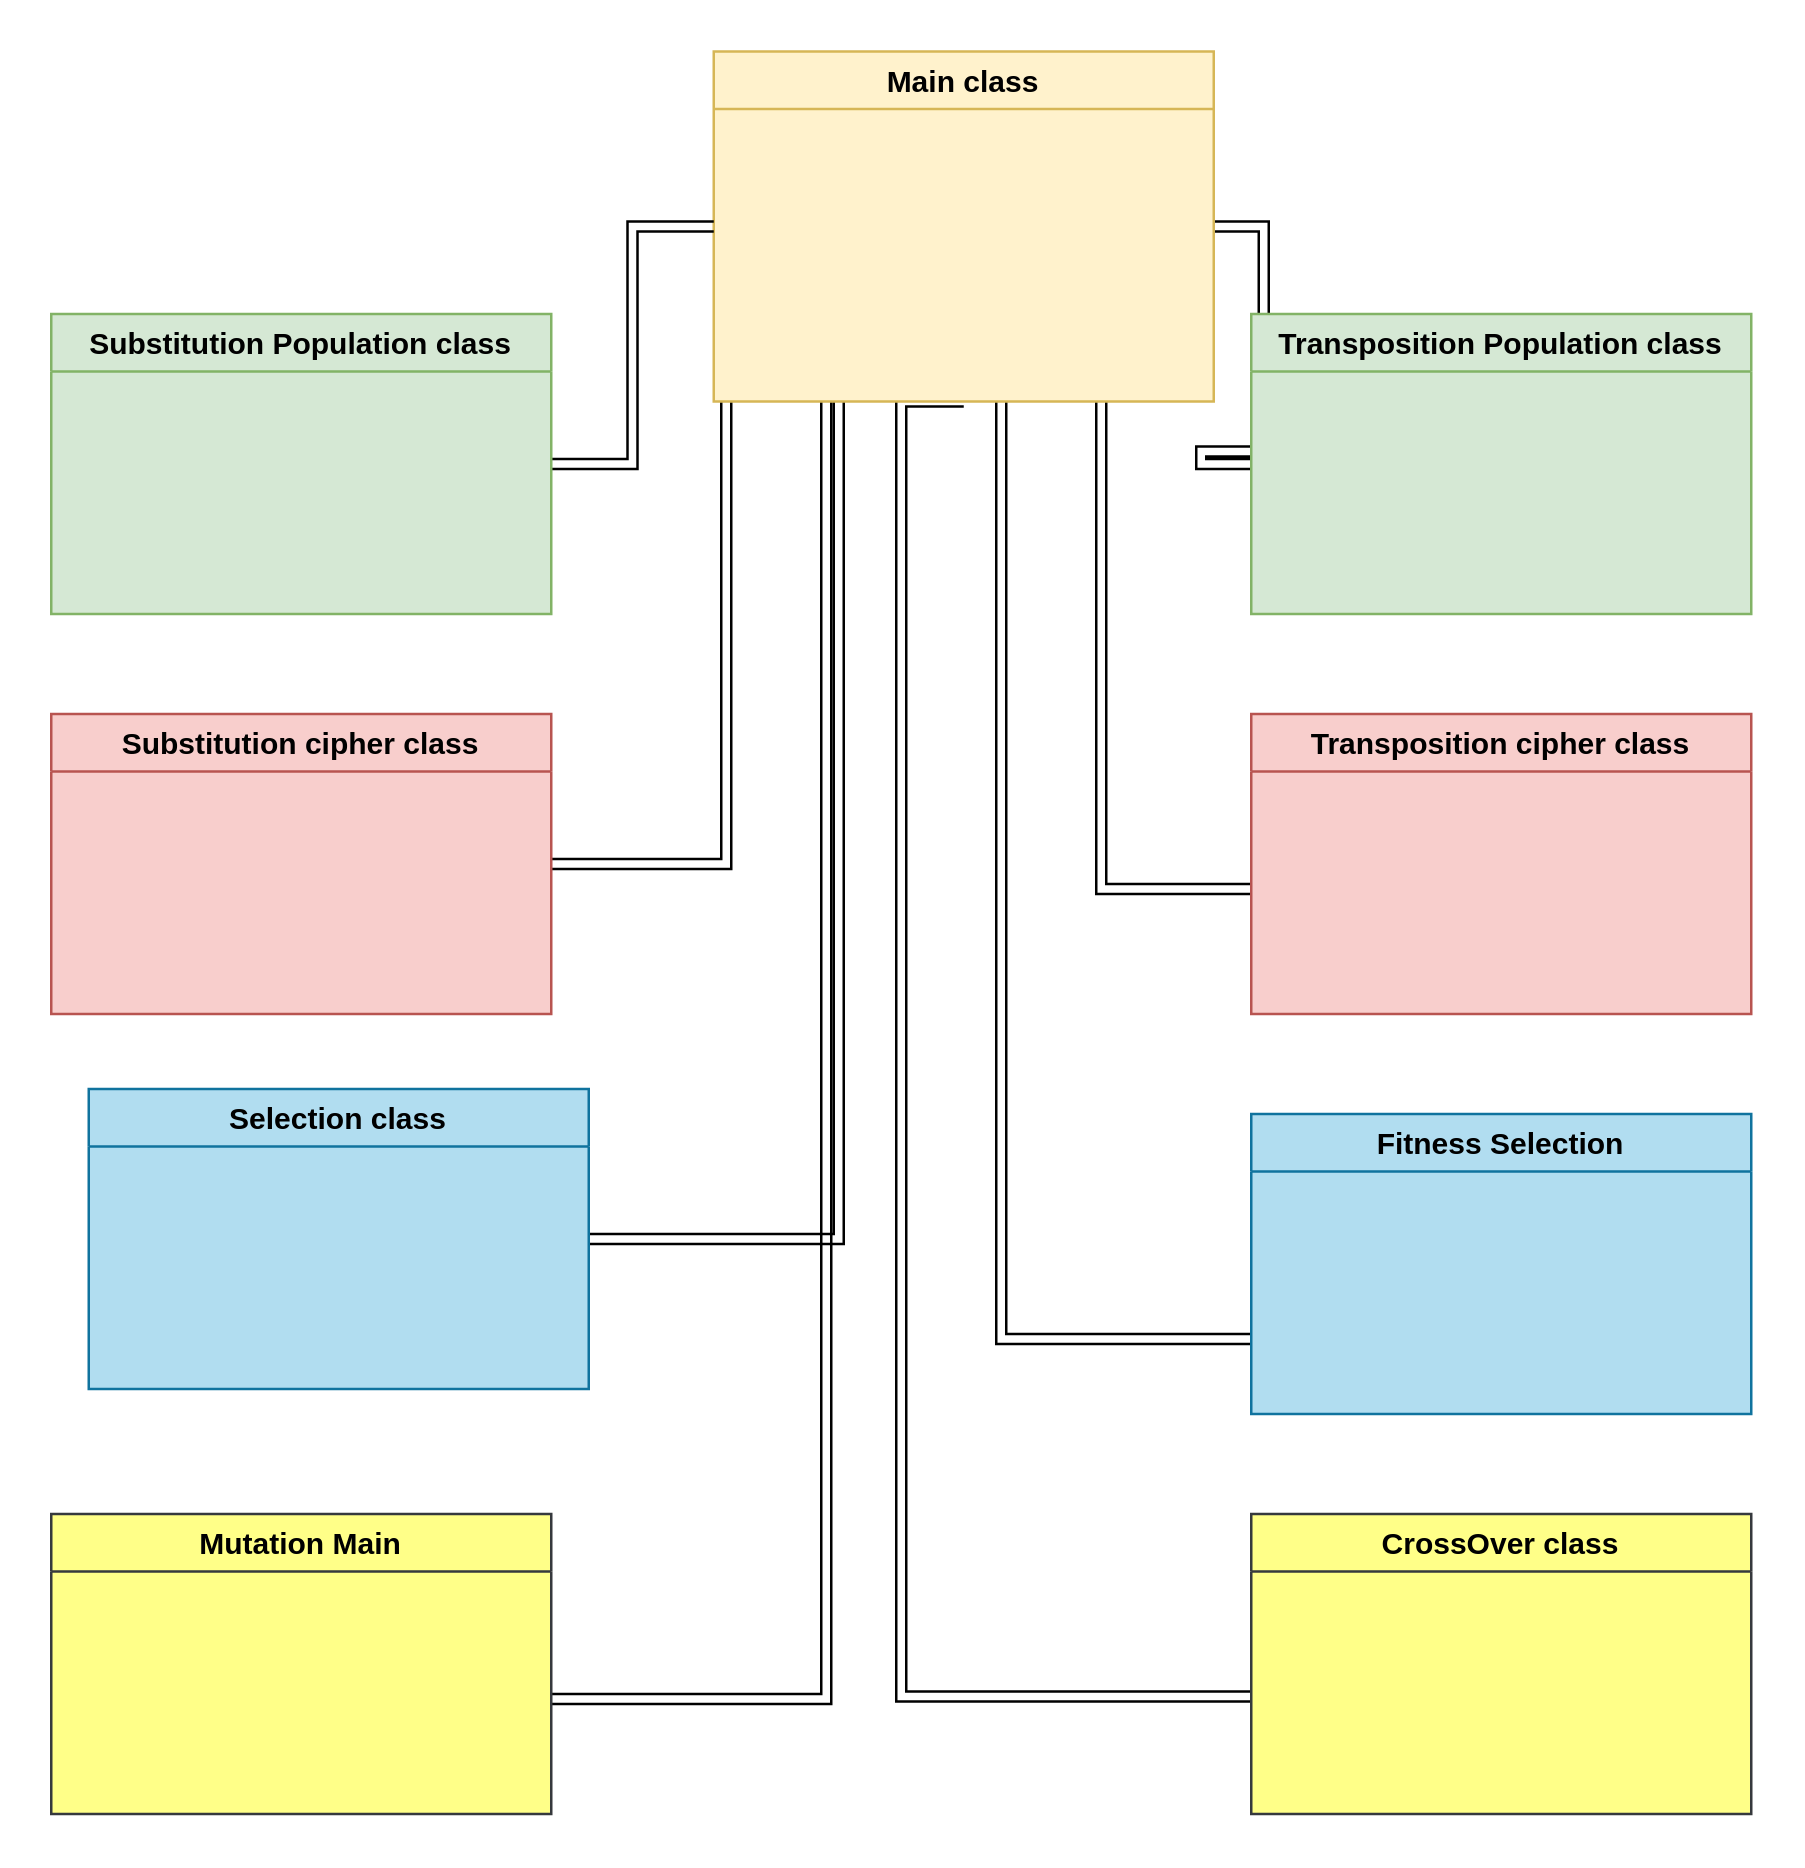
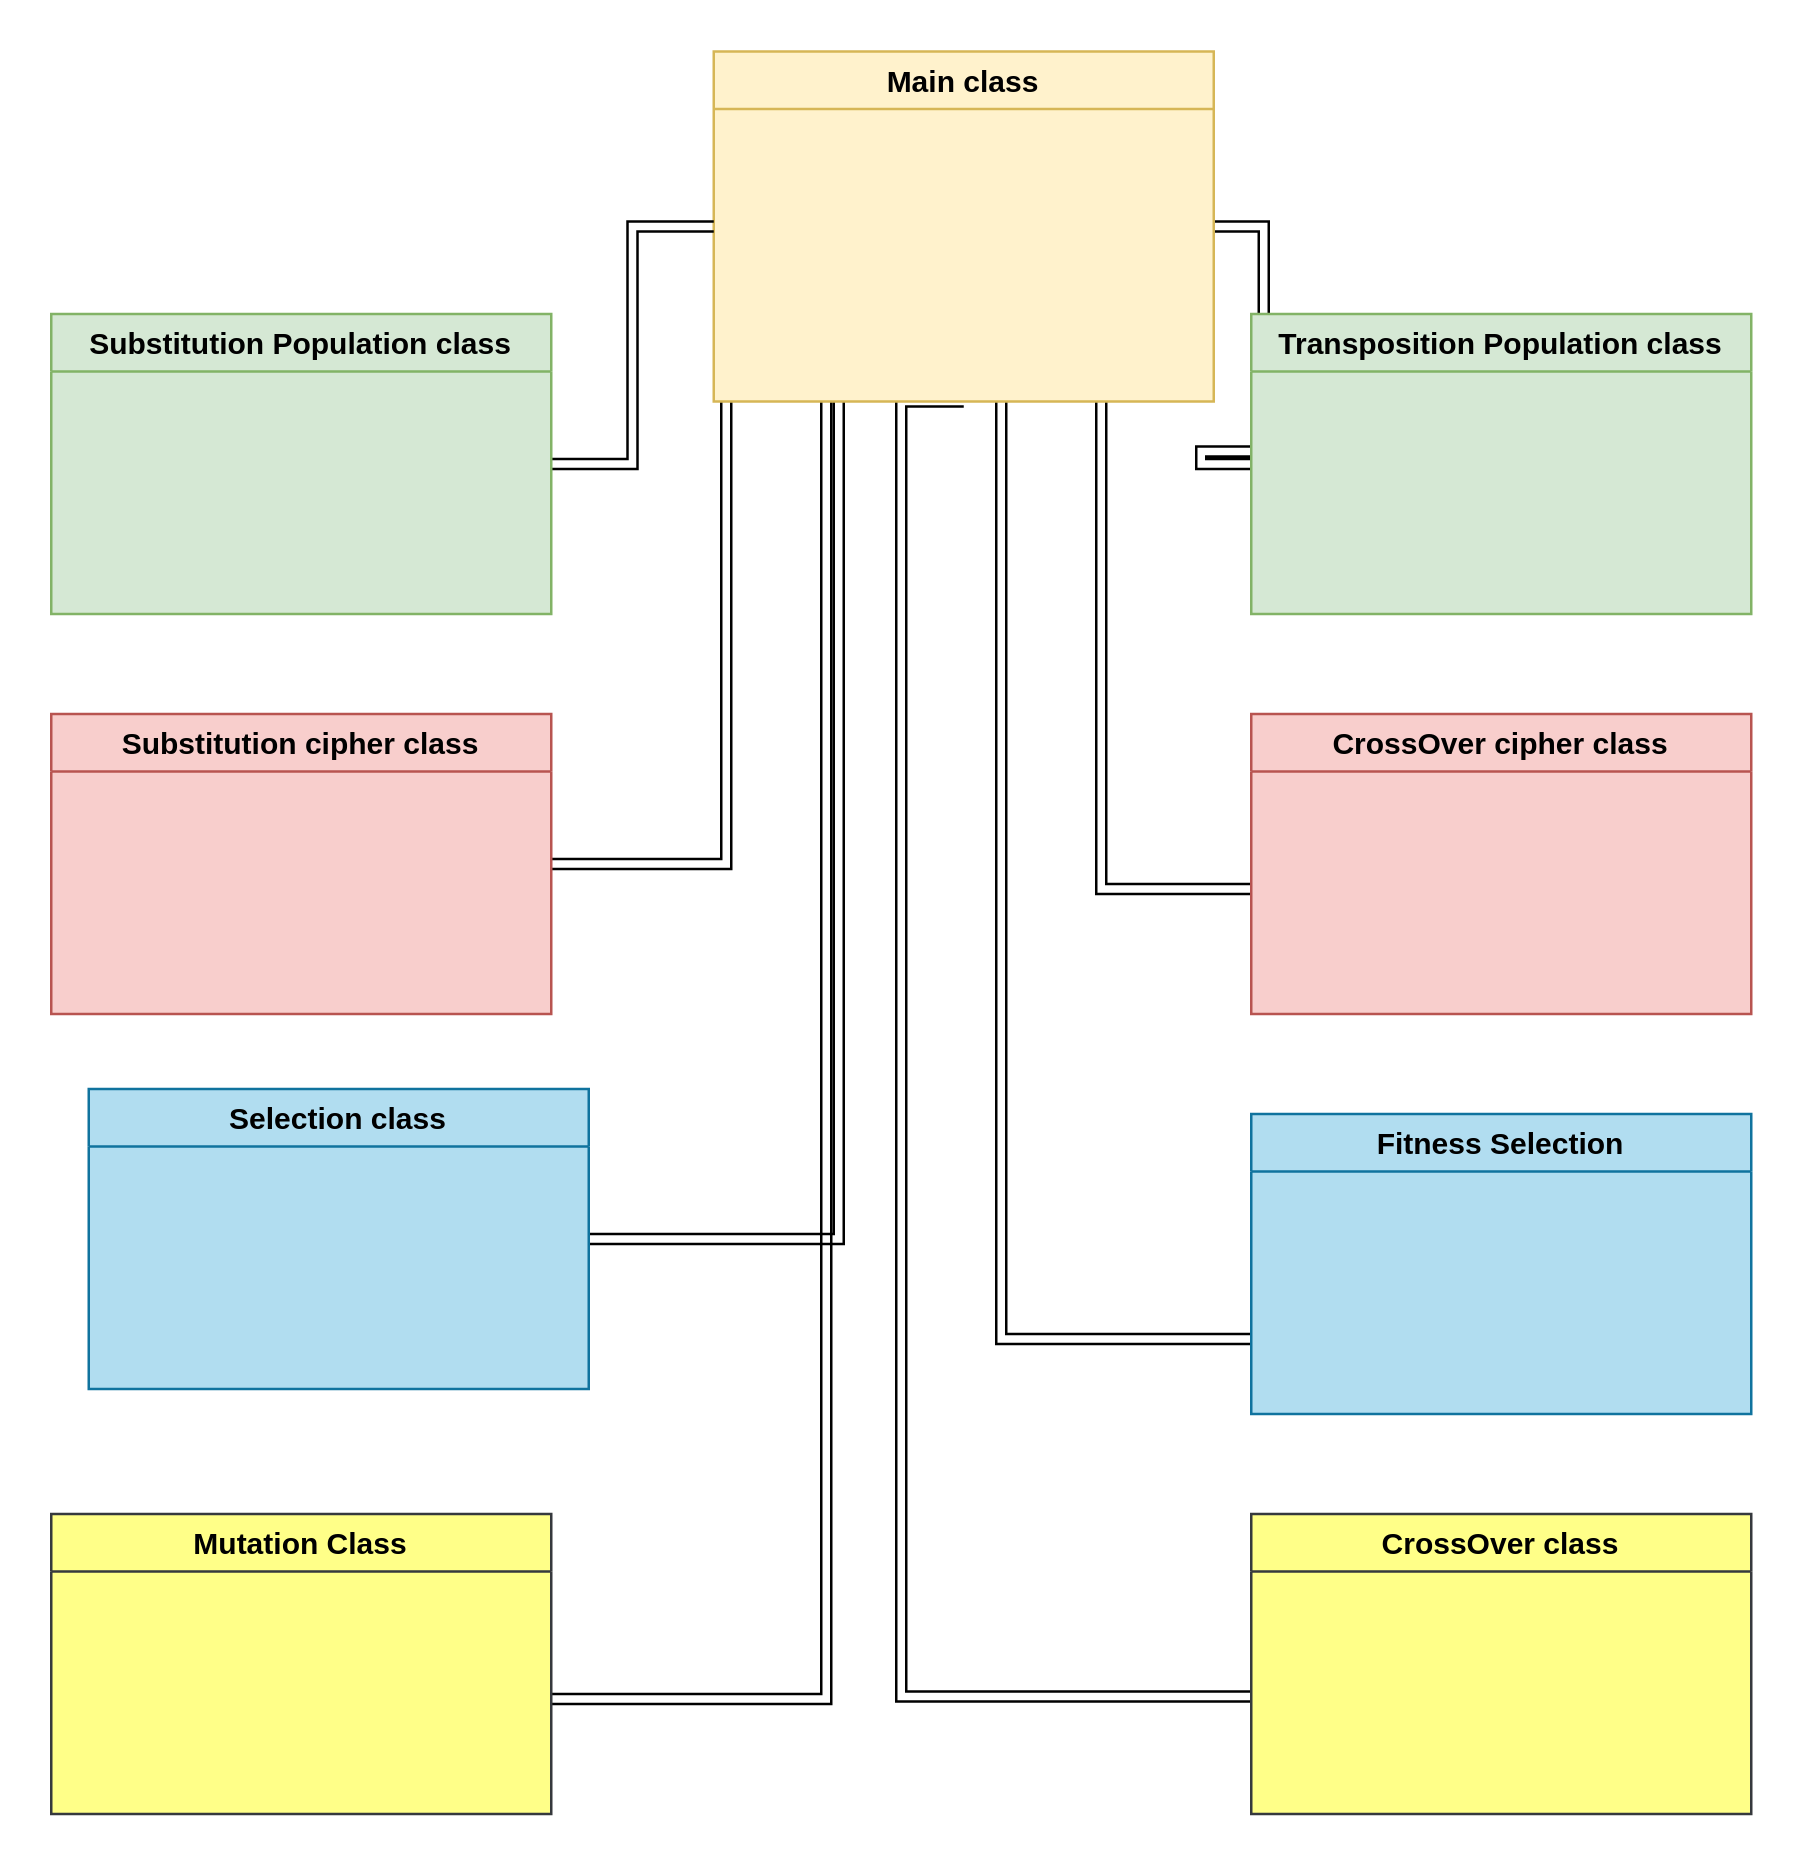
  <mxCell id="0" />
  <mxCell id="1" parent="0" />
  <mxCell id="2" style="edgeStyle=orthogonalEdgeStyle;rounded=0;orthogonalLoop=1;jettySize=auto;html=1;entryX=0;entryY=0.5;entryDx=0;entryDy=0;shape=link;" edge="1" parent="1" source="9" target="10"><mxGeometry relative="1" as="geometry" /></mxCell>
  <mxCell id="3" style="edgeStyle=orthogonalEdgeStyle;rounded=0;orthogonalLoop=1;jettySize=auto;html=1;entryX=1;entryY=0.5;entryDx=0;entryDy=0;shape=link;" edge="1" parent="1" source="9" target="14"><mxGeometry relative="1" as="geometry"><Array as="points"><mxPoint x="290" y="345" /></Array></mxGeometry></mxCell>
  <mxCell id="4" style="edgeStyle=orthogonalEdgeStyle;rounded=0;orthogonalLoop=1;jettySize=auto;html=1;exitX=0.25;exitY=1;exitDx=0;exitDy=0;entryX=1;entryY=0.5;entryDx=0;entryDy=0;shape=link;" edge="1" parent="1" source="9" target="16"><mxGeometry relative="1" as="geometry" /></mxCell>
  <mxCell id="5" style="edgeStyle=orthogonalEdgeStyle;rounded=0;orthogonalLoop=1;jettySize=auto;html=1;shape=link;" edge="1" parent="1" source="9"><mxGeometry relative="1" as="geometry"><mxPoint x="220" y="679" as="targetPoint" /><Array as="points"><mxPoint x="330" y="679" /></Array></mxGeometry></mxCell>
  <mxCell id="6" style="edgeStyle=orthogonalEdgeStyle;rounded=0;orthogonalLoop=1;jettySize=auto;html=1;shape=link;" edge="1" parent="1" source="9"><mxGeometry relative="1" as="geometry"><mxPoint x="500" y="355" as="targetPoint" /><Array as="points"><mxPoint x="440" y="355" /></Array></mxGeometry></mxCell>
  <mxCell id="7" style="edgeStyle=orthogonalEdgeStyle;rounded=0;orthogonalLoop=1;jettySize=auto;html=1;entryX=0;entryY=0.75;entryDx=0;entryDy=0;shape=link;" edge="1" parent="1" source="9" target="15"><mxGeometry relative="1" as="geometry"><mxPoint x="380" y="506" as="targetPoint" /><Array as="points"><mxPoint x="400" y="535" /></Array></mxGeometry></mxCell>
  <mxCell id="8" style="edgeStyle=orthogonalEdgeStyle;rounded=0;orthogonalLoop=1;jettySize=auto;html=1;exitX=0.5;exitY=1;exitDx=0;exitDy=0;shape=link;" edge="1" parent="1" source="9"><mxGeometry relative="1" as="geometry"><mxPoint x="500" y="678" as="targetPoint" /><Array as="points"><mxPoint x="360" y="678" /></Array></mxGeometry></mxCell>
  <mxCell id="9" value="Main class" style="swimlane;strokeColor=#d6b656;swimlaneFillColor=#FFF2CC;gradientDirection=west;fillColor=#FFF2CC;" vertex="1" parent="1"><mxGeometry x="285" y="20" width="200" height="140" as="geometry" /></mxCell>
  <mxCell id="10" value="Transposition Population class" style="swimlane;strokeColor=#82b366;swimlaneFillColor=#D5E8D4;gradientDirection=west;fillColor=#D5E8D4;" vertex="1" parent="1"><mxGeometry x="500" y="125" width="200" height="120" as="geometry" /></mxCell>
  <mxCell id="11" style="edgeStyle=orthogonalEdgeStyle;rounded=0;orthogonalLoop=1;jettySize=auto;html=1;entryX=0;entryY=0.5;entryDx=0;entryDy=0;shape=link;" edge="1" parent="1" source="12" target="9"><mxGeometry relative="1" as="geometry" /></mxCell>
  <mxCell id="12" value="Substitution Population class" style="swimlane;strokeColor=#82b366;swimlaneFillColor=#D5E8D4;gradientDirection=west;fillColor=#D5E8D4;" vertex="1" parent="1"><mxGeometry x="20" y="125" width="200" height="120" as="geometry" /></mxCell>
- <mxCell id="13" value="Transposition cipher class" style="swimlane;strokeColor=#b85450;swimlaneFillColor=#F8CECC;gradientDirection=west;fillColor=#F8CECC;" vertex="1" parent="1"><mxGeometry x="500" y="285" width="200" height="120" as="geometry" /></mxCell>
+ <mxCell id="13" value="CrossOver cipher class" style="swimlane;strokeColor=#b85450;swimlaneFillColor=#F8CECC;gradientDirection=west;fillColor=#F8CECC;" vertex="1" parent="1"><mxGeometry x="500" y="285" width="200" height="120" as="geometry" /></mxCell>
  <mxCell id="14" value="Substitution cipher class" style="swimlane;strokeColor=#b85450;swimlaneFillColor=#F8CECC;gradientDirection=west;fillColor=#F8CECC;" vertex="1" parent="1"><mxGeometry x="20" y="285" width="200" height="120" as="geometry" /></mxCell>
  <mxCell id="15" value="Fitness Selection" style="swimlane;swimlaneFillColor=#B1DDF0;gradientDirection=west;strokeColor=#10739e;fillColor=#B1DDF0;" vertex="1" parent="1"><mxGeometry x="500" y="445" width="200" height="120" as="geometry" /></mxCell>
  <mxCell id="16" value="Selection class" style="swimlane;swimlaneFillColor=#B1DDF0;gradientDirection=west;strokeColor=#10739e;fillColor=#B1DDF0;" vertex="1" parent="1"><mxGeometry x="35" y="435" width="200" height="120" as="geometry" /></mxCell>
  <mxCell id="17" value="CrossOver class" style="swimlane;strokeColor=#36393d;swimlaneFillColor=#FFFF88;gradientDirection=west;fillColor=#FFFF88;" vertex="1" parent="1"><mxGeometry x="500" y="605" width="200" height="120" as="geometry" /></mxCell>
- <mxCell id="18" value="Mutation Main" style="swimlane;strokeColor=#36393d;swimlaneFillColor=#FFFF88;gradientDirection=west;fillColor=#FFFF88;" vertex="1" parent="1"><mxGeometry x="20" y="605" width="200" height="120" as="geometry" /></mxCell>
+ <mxCell id="18" value="Mutation Class" style="swimlane;strokeColor=#36393d;swimlaneFillColor=#FFFF88;gradientDirection=west;fillColor=#FFFF88;" vertex="1" parent="1"><mxGeometry x="20" y="605" width="200" height="120" as="geometry" /></mxCell>
